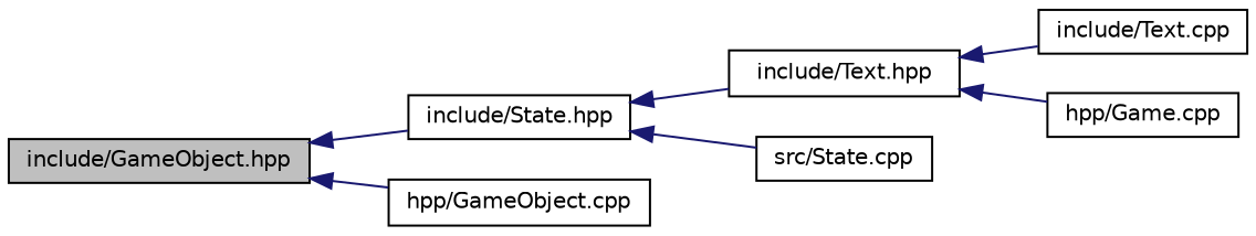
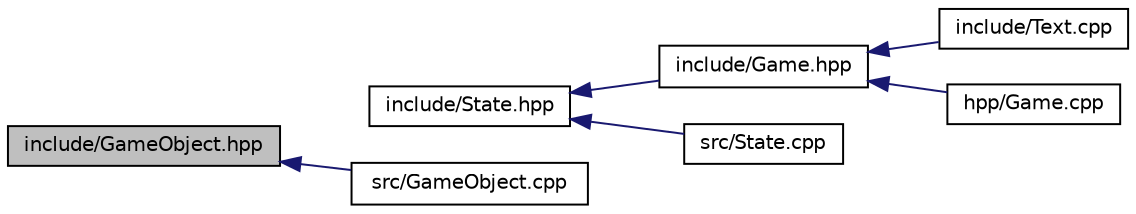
  digraph {
    fontname="DejaVu Sans"
    rankdir=LR
    node [color=black fillcolor=white fontname="DejaVu Sans" fontsize=10 shape=record style=filled]
    edge [color=midnightblue dir=back fontname="DejaVu Sans" fontsize=10 labelfontname=Helvetica labelfontsize=10 style=solid]
    n1 [fillcolor=grey75 fontcolor=black height=0.2 label="include/GameObject.hpp" width=0.4]
    n2 [height=0.2 label="include/State.hpp" width=0.4]
-   n3 [height=0.2 label="hpp/GameObject.cpp" width=0.4]
-   n4 [height=0.2 label="include/Text.hpp" width=0.4]
+   n3 [height=0.2 label="src/GameObject.cpp" width=0.4]
+   n4 [height=0.2 label="include/Game.hpp" width=0.4]
    n5 [height=0.2 label="src/State.cpp" width=0.4]
    n6 [height=0.2 label="include/Text.cpp" width=0.4]
    n7 [height=0.2 label="hpp/Game.cpp" width=0.4]
-   n1 -> n2
    n1 -> n3
    n2 -> n4
    n2 -> n5
    n4 -> n6
    n4 -> n7
  }
